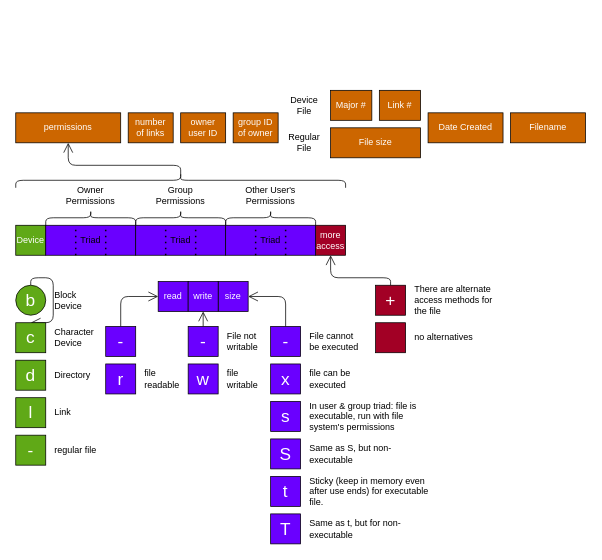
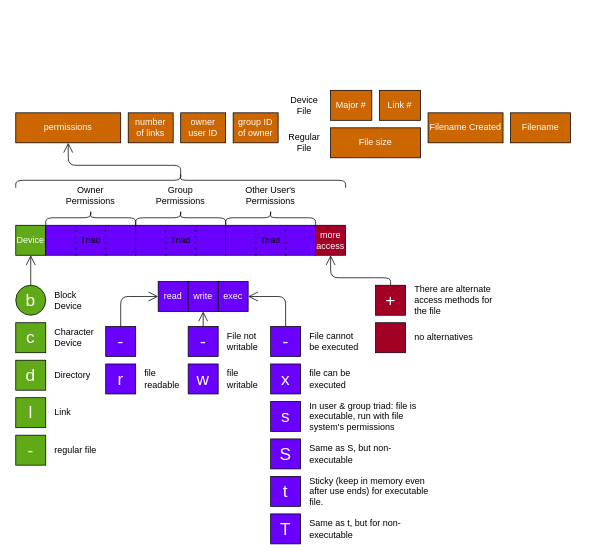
  <mxCell id="0" />
  <mxCell id="1" parent="0" />
  <mxCell id="2" value="more&lt;br&gt;access" style="rounded=0;whiteSpace=wrap;html=1;fillColor=#a20025;fontColor=#ffffff;strokeColor=#000000;" parent="1" vertex="1"><mxGeometry x="420" y="300" width="40" height="40" as="geometry" /></mxCell>
  <mxCell id="3" value="Device" style="rounded=0;whiteSpace=wrap;html=1;fillColor=#60a917;fontColor=#ffffff;strokeColor=#000000;fontSize=12;" parent="1" vertex="1"><mxGeometry x="20" y="300" width="40" height="40" as="geometry" /></mxCell>
  <mxCell id="4" value="" style="rounded=0;whiteSpace=wrap;html=1;fillColor=#6a00ff;fontColor=#ffffff;strokeColor=#000000;" parent="1" vertex="1"><mxGeometry x="60" y="300" width="120" height="40" as="geometry" /></mxCell>
  <mxCell id="5" value="" style="shape=curlyBracket;whiteSpace=wrap;html=1;rounded=1;flipH=1;rotation=-90;" parent="1" vertex="1"><mxGeometry x="110" y="230" width="20" height="120" as="geometry" /></mxCell>
  <mxCell id="6" value="" style="shape=curlyBracket;whiteSpace=wrap;html=1;rounded=1;flipH=1;rotation=-90;" parent="1" vertex="1"><mxGeometry x="350" y="230" width="20" height="120" as="geometry" /></mxCell>
  <mxCell id="7" value="" style="shape=curlyBracket;whiteSpace=wrap;html=1;rounded=1;flipH=1;rotation=-90;" parent="1" vertex="1"><mxGeometry x="230" y="230" width="20" height="120" as="geometry" /></mxCell>
  <mxCell id="8" value="Owner&lt;br&gt;Permissions" style="text;html=1;strokeColor=none;fillColor=none;align=center;verticalAlign=middle;whiteSpace=wrap;rounded=0;" parent="1" vertex="1"><mxGeometry x="100" y="250" width="40" height="20" as="geometry" /></mxCell>
  <mxCell id="9" value="Group&lt;br&gt;Permissions" style="text;html=1;strokeColor=none;fillColor=none;align=center;verticalAlign=middle;whiteSpace=wrap;rounded=0;" parent="1" vertex="1"><mxGeometry x="220" y="250" width="40" height="20" as="geometry" /></mxCell>
  <mxCell id="10" value="Other User's&lt;br&gt;Permissions" style="text;html=1;strokeColor=none;fillColor=none;align=center;verticalAlign=middle;whiteSpace=wrap;rounded=0;" parent="1" vertex="1"><mxGeometry x="315" y="250" width="90" height="20" as="geometry" /></mxCell>
  <mxCell id="11" style="edgeStyle=orthogonalEdgeStyle;html=1;exitX=0.5;exitY=0;exitDx=0;exitDy=0;entryX=0;entryY=0.5;entryDx=0;entryDy=0;endArrow=open;endFill=0;endSize=11;" parent="1" source="12" target="34" edge="1"><mxGeometry relative="1" as="geometry" /></mxCell>
  <mxCell id="12" value="-" style="rounded=0;whiteSpace=wrap;html=1;fontSize=23;fillColor=#6a00ff;fontColor=#ffffff;strokeColor=#000000;" parent="1" vertex="1"><mxGeometry x="140" y="435" width="40" height="40" as="geometry" /></mxCell>
  <mxCell id="13" value="r" style="rounded=0;whiteSpace=wrap;html=1;fontSize=23;fillColor=#6a00ff;fontColor=#ffffff;strokeColor=#000000;" parent="1" vertex="1"><mxGeometry x="140" y="485" width="40" height="40" as="geometry" /></mxCell>
  <mxCell id="14" value="file readable" style="text;html=1;strokeColor=none;fillColor=none;align=left;verticalAlign=middle;whiteSpace=wrap;rounded=0;" parent="1" vertex="1"><mxGeometry x="190" y="495" width="40" height="20" as="geometry" /></mxCell>
  <mxCell id="15" style="edgeStyle=orthogonalEdgeStyle;html=1;exitX=0.5;exitY=0;exitDx=0;exitDy=0;entryX=0.5;entryY=1;entryDx=0;entryDy=0;endArrow=open;endFill=0;endSize=11;" parent="1" source="16" target="35" edge="1"><mxGeometry relative="1" as="geometry" /></mxCell>
  <mxCell id="16" value="-" style="rounded=0;whiteSpace=wrap;html=1;fontSize=23;fillColor=#6a00ff;fontColor=#ffffff;strokeColor=#000000;" parent="1" vertex="1"><mxGeometry x="250" y="435" width="40" height="40" as="geometry" /></mxCell>
  <mxCell id="17" value="w" style="rounded=0;whiteSpace=wrap;html=1;fontSize=23;fillColor=#6a00ff;fontColor=#ffffff;strokeColor=#000000;" parent="1" vertex="1"><mxGeometry x="250" y="485" width="40" height="40" as="geometry" /></mxCell>
  <mxCell id="18" value="File not writable" style="text;html=1;strokeColor=none;fillColor=none;align=left;verticalAlign=middle;whiteSpace=wrap;rounded=0;" parent="1" vertex="1"><mxGeometry x="300" y="445" width="40" height="20" as="geometry" /></mxCell>
  <mxCell id="19" value="file&lt;br&gt;writable" style="text;html=1;strokeColor=none;fillColor=none;align=left;verticalAlign=middle;whiteSpace=wrap;rounded=0;" parent="1" vertex="1"><mxGeometry x="300" y="495" width="40" height="20" as="geometry" /></mxCell>
  <mxCell id="20" style="edgeStyle=orthogonalEdgeStyle;html=1;exitX=0.5;exitY=0;exitDx=0;exitDy=0;entryX=1;entryY=0.5;entryDx=0;entryDy=0;endArrow=open;endFill=0;endSize=11;" parent="1" source="21" target="33" edge="1"><mxGeometry relative="1" as="geometry" /></mxCell>
  <mxCell id="21" value="-" style="rounded=0;whiteSpace=wrap;html=1;fontSize=23;fillColor=#6a00ff;fontColor=#ffffff;strokeColor=#000000;" parent="1" vertex="1"><mxGeometry x="360" y="435" width="40" height="40" as="geometry" /></mxCell>
  <mxCell id="22" value="x" style="rounded=0;whiteSpace=wrap;html=1;fontSize=23;fillColor=#6a00ff;fontColor=#ffffff;strokeColor=#000000;" parent="1" vertex="1"><mxGeometry x="360" y="485" width="40" height="40" as="geometry" /></mxCell>
  <mxCell id="23" value="File cannot be executed" style="text;html=1;strokeColor=none;fillColor=none;align=left;verticalAlign=middle;whiteSpace=wrap;rounded=0;" parent="1" vertex="1"><mxGeometry x="410" y="445" width="70" height="20" as="geometry" /></mxCell>
  <mxCell id="24" value="file can be executed" style="text;html=1;strokeColor=none;fillColor=none;align=left;verticalAlign=middle;whiteSpace=wrap;rounded=0;" parent="1" vertex="1"><mxGeometry x="410" y="495" width="60" height="20" as="geometry" /></mxCell>
  <mxCell id="25" value="s" style="rounded=0;whiteSpace=wrap;html=1;fontSize=23;fillColor=#6a00ff;fontColor=#ffffff;strokeColor=#000000;" parent="1" vertex="1"><mxGeometry x="360" y="535" width="40" height="40" as="geometry" /></mxCell>
  <mxCell id="26" value="S" style="rounded=0;whiteSpace=wrap;html=1;fontSize=23;fillColor=#6a00ff;fontColor=#ffffff;strokeColor=#000000;" parent="1" vertex="1"><mxGeometry x="360" y="585" width="40" height="40" as="geometry" /></mxCell>
  <mxCell id="27" value="t" style="rounded=0;whiteSpace=wrap;html=1;fontSize=23;fillColor=#6a00ff;fontColor=#ffffff;strokeColor=#000000;" parent="1" vertex="1"><mxGeometry x="360" y="635" width="40" height="40" as="geometry" /></mxCell>
  <mxCell id="28" value="T" style="rounded=0;whiteSpace=wrap;html=1;fontSize=23;fillColor=#6a00ff;fontColor=#ffffff;strokeColor=#000000;" parent="1" vertex="1"><mxGeometry x="360" y="685" width="40" height="40" as="geometry" /></mxCell>
  <mxCell id="29" value="Same as S, but non-executable" style="text;html=1;strokeColor=none;fillColor=none;align=left;verticalAlign=middle;whiteSpace=wrap;rounded=0;" parent="1" vertex="1"><mxGeometry x="410" y="595" width="120" height="20" as="geometry" /></mxCell>
  <mxCell id="30" value="In user &amp;amp; group triad: file is executable, run with file system's permissions" style="text;html=1;strokeColor=none;fillColor=none;align=left;verticalAlign=middle;whiteSpace=wrap;rounded=0;" parent="1" vertex="1"><mxGeometry x="410" y="545" width="160" height="20" as="geometry" /></mxCell>
  <mxCell id="31" value="Sticky (keep in memory even after use ends) for executable file." style="text;html=1;strokeColor=none;fillColor=none;align=left;verticalAlign=middle;whiteSpace=wrap;rounded=0;" parent="1" vertex="1"><mxGeometry x="410" y="645" width="170" height="20" as="geometry" /></mxCell>
  <mxCell id="32" value="Same as t, but for non-executable" style="text;html=1;strokeColor=none;fillColor=none;align=left;verticalAlign=middle;whiteSpace=wrap;rounded=0;" parent="1" vertex="1"><mxGeometry x="410" y="695" width="130" height="20" as="geometry" /></mxCell>
- <mxCell id="33" value="size" style="rounded=0;whiteSpace=wrap;html=1;fillColor=#6a00ff;fontColor=#ffffff;strokeColor=#000000;" parent="1" vertex="1"><mxGeometry x="290" y="375" width="40" height="40" as="geometry" /></mxCell>
+ <mxCell id="33" value="exec" style="rounded=0;whiteSpace=wrap;html=1;fillColor=#6a00ff;fontColor=#ffffff;strokeColor=#000000;" parent="1" vertex="1"><mxGeometry x="290" y="375" width="40" height="40" as="geometry" /></mxCell>
  <mxCell id="34" value="read" style="rounded=0;whiteSpace=wrap;html=1;fillColor=#6a00ff;fontColor=#ffffff;strokeColor=#000000;" parent="1" vertex="1"><mxGeometry x="210" y="375" width="40" height="40" as="geometry" /></mxCell>
  <mxCell id="35" value="write" style="rounded=0;whiteSpace=wrap;html=1;fillColor=#6a00ff;fontColor=#ffffff;strokeColor=#000000;" parent="1" vertex="1"><mxGeometry x="250" y="375" width="40" height="40" as="geometry" /></mxCell>
  <mxCell id="36" value="Triad" style="text;html=1;strokeColor=none;fillColor=none;align=center;verticalAlign=middle;whiteSpace=wrap;rounded=0;" parent="1" vertex="1"><mxGeometry x="80" y="310" width="80" height="20" as="geometry" /></mxCell>
  <mxCell id="37" value="" style="endArrow=none;dashed=1;html=1;dashPattern=1 3;strokeWidth=2;endSize=11;entryX=0;entryY=0;entryDx=0;entryDy=0;exitX=0;exitY=1;exitDx=0;exitDy=0;" parent="1" edge="1"><mxGeometry width="50" height="50" relative="1" as="geometry"><mxPoint x="100" y="340" as="sourcePoint" /><mxPoint x="100" y="300" as="targetPoint" /></mxGeometry></mxCell>
  <mxCell id="38" value="" style="endArrow=none;dashed=1;html=1;dashPattern=1 3;strokeWidth=2;endSize=11;entryX=0;entryY=0;entryDx=0;entryDy=0;exitX=0;exitY=1;exitDx=0;exitDy=0;" parent="1" edge="1"><mxGeometry width="50" height="50" relative="1" as="geometry"><mxPoint x="140" y="340" as="sourcePoint" /><mxPoint x="140" y="300" as="targetPoint" /></mxGeometry></mxCell>
  <mxCell id="39" value="" style="rounded=0;whiteSpace=wrap;html=1;fillColor=#6a00ff;fontColor=#ffffff;strokeColor=#000000;" parent="1" vertex="1"><mxGeometry x="180" y="300" width="120" height="40" as="geometry" /></mxCell>
  <mxCell id="40" value="" style="endArrow=none;dashed=1;html=1;dashPattern=1 3;strokeWidth=2;endSize=11;entryX=0;entryY=0;entryDx=0;entryDy=0;exitX=0;exitY=1;exitDx=0;exitDy=0;" parent="1" edge="1"><mxGeometry width="50" height="50" relative="1" as="geometry"><mxPoint x="220" y="340" as="sourcePoint" /><mxPoint x="220" y="300" as="targetPoint" /></mxGeometry></mxCell>
  <mxCell id="41" value="" style="endArrow=none;dashed=1;html=1;dashPattern=1 3;strokeWidth=2;endSize=11;entryX=0;entryY=0;entryDx=0;entryDy=0;exitX=0;exitY=1;exitDx=0;exitDy=0;" parent="1" edge="1"><mxGeometry width="50" height="50" relative="1" as="geometry"><mxPoint x="260" y="340" as="sourcePoint" /><mxPoint x="260" y="300" as="targetPoint" /></mxGeometry></mxCell>
  <mxCell id="42" value="" style="rounded=0;whiteSpace=wrap;html=1;fillColor=#6a00ff;fontColor=#ffffff;strokeColor=#000000;" parent="1" vertex="1"><mxGeometry x="300" y="300" width="120" height="40" as="geometry" /></mxCell>
  <mxCell id="43" value="" style="endArrow=none;dashed=1;html=1;dashPattern=1 3;strokeWidth=2;endSize=11;entryX=0;entryY=0;entryDx=0;entryDy=0;exitX=0;exitY=1;exitDx=0;exitDy=0;" parent="1" edge="1"><mxGeometry width="50" height="50" relative="1" as="geometry"><mxPoint x="340" y="340" as="sourcePoint" /><mxPoint x="340" y="300" as="targetPoint" /></mxGeometry></mxCell>
  <mxCell id="44" value="" style="endArrow=none;dashed=1;html=1;dashPattern=1 3;strokeWidth=2;endSize=11;entryX=0;entryY=0;entryDx=0;entryDy=0;exitX=0;exitY=1;exitDx=0;exitDy=0;" parent="1" edge="1"><mxGeometry width="50" height="50" relative="1" as="geometry"><mxPoint x="380" y="340" as="sourcePoint" /><mxPoint x="380" y="300" as="targetPoint" /></mxGeometry></mxCell>
  <mxCell id="45" value="Triad" style="text;html=1;strokeColor=none;fillColor=none;align=center;verticalAlign=middle;whiteSpace=wrap;rounded=0;" parent="1" vertex="1"><mxGeometry x="200" y="310" width="80" height="20" as="geometry" /></mxCell>
  <mxCell id="46" value="Triad" style="text;html=1;strokeColor=none;fillColor=none;align=center;verticalAlign=middle;whiteSpace=wrap;rounded=0;" parent="1" vertex="1"><mxGeometry x="320" y="310" width="80" height="20" as="geometry" /></mxCell>
- <mxCell id="47" style="edgeStyle=orthogonalEdgeStyle;html=1;exitX=0.5;exitY=0;exitDx=0;exitDy=0;endArrow=open;endFill=0;endSize=11;" parent="1" source="48" target="49" edge="1"><mxGeometry relative="1" as="geometry" /></mxCell>
+ <mxCell id="47" style="edgeStyle=orthogonalEdgeStyle;html=1;exitX=0.5;exitY=0;exitDx=0;exitDy=0;entryX=0.5;entryY=1;entryDx=0;entryDy=0;endArrow=open;endFill=0;endSize=11;" parent="1" source="48" target="3" edge="1"><mxGeometry relative="1" as="geometry" /></mxCell>
  <mxCell id="48" value="b" style="ellipse;whiteSpace=wrap;html=1;fillColor=#60a917;fontColor=#ffffff;strokeColor=#000000;fontSize=23;" parent="1" vertex="1"><mxGeometry x="20" y="380" width="40" height="40" as="geometry" /></mxCell>
  <mxCell id="49" value="c" style="rounded=0;whiteSpace=wrap;html=1;fillColor=#60a917;fontColor=#ffffff;strokeColor=#000000;fontSize=23;" parent="1" vertex="1"><mxGeometry x="20" y="430" width="40" height="40" as="geometry" /></mxCell>
  <mxCell id="50" value="d" style="rounded=0;whiteSpace=wrap;html=1;fillColor=#60a917;fontColor=#ffffff;strokeColor=#000000;fontSize=23;" parent="1" vertex="1"><mxGeometry x="20" y="480" width="40" height="40" as="geometry" /></mxCell>
  <mxCell id="51" value="l" style="rounded=0;whiteSpace=wrap;html=1;fillColor=#60a917;fontColor=#ffffff;strokeColor=#000000;fontSize=23;" parent="1" vertex="1"><mxGeometry x="20" y="530" width="40" height="40" as="geometry" /></mxCell>
  <mxCell id="52" value="-" style="rounded=0;whiteSpace=wrap;html=1;fillColor=#60a917;fontColor=#ffffff;strokeColor=#000000;fontSize=23;" parent="1" vertex="1"><mxGeometry x="20" y="580" width="40" height="40" as="geometry" /></mxCell>
  <mxCell id="53" value="Block Device" style="text;html=1;strokeColor=none;fillColor=none;align=left;verticalAlign=middle;whiteSpace=wrap;rounded=0;" parent="1" vertex="1"><mxGeometry x="70" y="390" width="70" height="20" as="geometry" /></mxCell>
  <mxCell id="54" value="Character&lt;br&gt;Device" style="text;html=1;strokeColor=none;fillColor=none;align=left;verticalAlign=middle;whiteSpace=wrap;rounded=0;" parent="1" vertex="1"><mxGeometry x="70" y="440" width="70" height="20" as="geometry" /></mxCell>
  <mxCell id="55" value="Directory" style="text;html=1;strokeColor=none;fillColor=none;align=left;verticalAlign=middle;whiteSpace=wrap;rounded=0;" parent="1" vertex="1"><mxGeometry x="70" y="490" width="70" height="20" as="geometry" /></mxCell>
  <mxCell id="56" value="Link" style="text;html=1;strokeColor=none;fillColor=none;align=left;verticalAlign=middle;whiteSpace=wrap;rounded=0;" parent="1" vertex="1"><mxGeometry x="70" y="540" width="70" height="20" as="geometry" /></mxCell>
  <mxCell id="57" value="regular file" style="text;html=1;strokeColor=none;fillColor=none;align=left;verticalAlign=middle;whiteSpace=wrap;rounded=0;" parent="1" vertex="1"><mxGeometry x="70" y="590" width="70" height="20" as="geometry" /></mxCell>
  <mxCell id="58" style="edgeStyle=orthogonalEdgeStyle;html=1;exitX=0.5;exitY=0;exitDx=0;exitDy=0;entryX=0.5;entryY=1;entryDx=0;entryDy=0;endArrow=open;endFill=0;endSize=11;" parent="1" source="59" target="2" edge="1"><mxGeometry relative="1" as="geometry"><Array as="points"><mxPoint x="520" y="370" /><mxPoint x="440" y="370" /></Array></mxGeometry></mxCell>
  <mxCell id="59" value="+" style="rounded=0;whiteSpace=wrap;html=1;fontSize=23;fillColor=#a20025;fontColor=#ffffff;strokeColor=#000000;" parent="1" vertex="1"><mxGeometry x="500" y="380" width="40" height="40" as="geometry" /></mxCell>
  <mxCell id="60" value="" style="rounded=0;whiteSpace=wrap;html=1;fontSize=23;fillColor=#a20025;fontColor=#ffffff;strokeColor=#000000;" parent="1" vertex="1"><mxGeometry x="500" y="430" width="40" height="40" as="geometry" /></mxCell>
  <mxCell id="61" value="There are alternate access methods for the file" style="text;html=1;strokeColor=none;fillColor=none;align=left;verticalAlign=middle;whiteSpace=wrap;rounded=0;" parent="1" vertex="1"><mxGeometry x="550" y="390" width="120" height="20" as="geometry" /></mxCell>
  <mxCell id="62" value="no alternatives" style="text;html=1;strokeColor=none;fillColor=none;align=left;verticalAlign=middle;whiteSpace=wrap;rounded=0;" parent="1" vertex="1"><mxGeometry x="550" y="440" width="120" height="20" as="geometry" /></mxCell>
  <mxCell id="63" value="permissions" style="rounded=0;whiteSpace=wrap;html=1;fontColor=#ffffff;strokeColor=#000000;fontSize=12;fillColor=#CC6600;" vertex="1" parent="1"><mxGeometry x="20" y="150" width="140" height="40" as="geometry" /></mxCell>
  <mxCell id="64" value="number&lt;br&gt;of links" style="rounded=0;whiteSpace=wrap;html=1;fontColor=#ffffff;strokeColor=#000000;fontSize=12;fillColor=#CC6600;" vertex="1" parent="1"><mxGeometry x="170" y="150" width="60" height="40" as="geometry" /></mxCell>
  <mxCell id="65" value="owner&lt;br&gt;user ID" style="rounded=0;whiteSpace=wrap;html=1;fontColor=#ffffff;strokeColor=#000000;fontSize=12;fillColor=#CC6600;" vertex="1" parent="1"><mxGeometry x="240" y="150" width="60" height="40" as="geometry" /></mxCell>
  <mxCell id="66" value="group ID of owner" style="rounded=0;whiteSpace=wrap;html=1;fontColor=#ffffff;strokeColor=#000000;fontSize=12;fillColor=#CC6600;" vertex="1" parent="1"><mxGeometry x="310" y="150" width="60" height="40" as="geometry" /></mxCell>
  <mxCell id="67" value="Major #" style="rounded=0;whiteSpace=wrap;html=1;fontColor=#ffffff;strokeColor=#000000;fontSize=12;fillColor=#CC6600;" vertex="1" parent="1"><mxGeometry x="440" y="120" width="55" height="40" as="geometry" /></mxCell>
  <mxCell id="68" value="Link #" style="rounded=0;whiteSpace=wrap;html=1;fontColor=#ffffff;strokeColor=#000000;fontSize=12;fillColor=#CC6600;" vertex="1" parent="1"><mxGeometry x="505" y="120" width="55" height="40" as="geometry" /></mxCell>
  <mxCell id="69" value="File size" style="rounded=0;whiteSpace=wrap;html=1;fontColor=#ffffff;strokeColor=#000000;fontSize=12;fillColor=#CC6600;" vertex="1" parent="1"><mxGeometry x="440" y="170" width="120" height="40" as="geometry" /></mxCell>
- <mxCell id="70" value="Date Created" style="rounded=0;whiteSpace=wrap;html=1;fontColor=#ffffff;strokeColor=#000000;fontSize=12;fillColor=#CC6600;" vertex="1" parent="1"><mxGeometry x="570" y="150" width="100" height="40" as="geometry" /></mxCell>
- <mxCell id="71" value="Filename" style="rounded=0;whiteSpace=wrap;html=1;fontColor=#ffffff;strokeColor=#000000;fontSize=12;fillColor=#CC6600;" vertex="1" parent="1"><mxGeometry x="680" y="150" width="100" height="40" as="geometry" /></mxCell>
+ <mxCell id="70" value="Filename Created" style="rounded=0;whiteSpace=wrap;html=1;fontColor=#ffffff;strokeColor=#000000;fontSize=12;fillColor=#CC6600;" vertex="1" parent="1"><mxGeometry x="570" y="150" width="100" height="40" as="geometry" /></mxCell>
+ <mxCell id="71" value="Filename" style="rounded=0;whiteSpace=wrap;html=1;fontColor=#ffffff;strokeColor=#000000;fontSize=12;fillColor=#CC6600;" vertex="1" parent="1"><mxGeometry x="680" y="150" width="80" height="40" as="geometry" /></mxCell>
  <mxCell id="72" value="Device File" style="text;html=1;strokeColor=none;fillColor=none;align=center;verticalAlign=middle;whiteSpace=wrap;rounded=0;" vertex="1" parent="1"><mxGeometry x="385" y="130" width="40" height="20" as="geometry" /></mxCell>
  <mxCell id="73" value="Regular File" style="text;html=1;strokeColor=none;fillColor=none;align=center;verticalAlign=middle;whiteSpace=wrap;rounded=0;" vertex="1" parent="1"><mxGeometry x="385" y="180" width="40" height="20" as="geometry" /></mxCell>
  <mxCell id="74" value="" style="shape=curlyBracket;whiteSpace=wrap;html=1;rounded=1;flipH=1;rotation=-90;" vertex="1" parent="1"><mxGeometry x="230" y="20" width="20" height="440" as="geometry" /></mxCell>
  <mxCell id="75" style="edgeStyle=orthogonalEdgeStyle;html=1;exitX=0.1;exitY=0.5;exitDx=0;exitDy=0;entryX=0.5;entryY=1;entryDx=0;entryDy=0;endArrow=open;endFill=0;endSize=11;exitPerimeter=0;" edge="1" parent="1" source="74" target="63"><mxGeometry relative="1" as="geometry"><mxPoint x="170" y="445" as="sourcePoint" /><mxPoint x="220" y="405" as="targetPoint" /><Array as="points"><mxPoint x="240" y="220" /><mxPoint x="90" y="220" /></Array></mxGeometry></mxCell>
